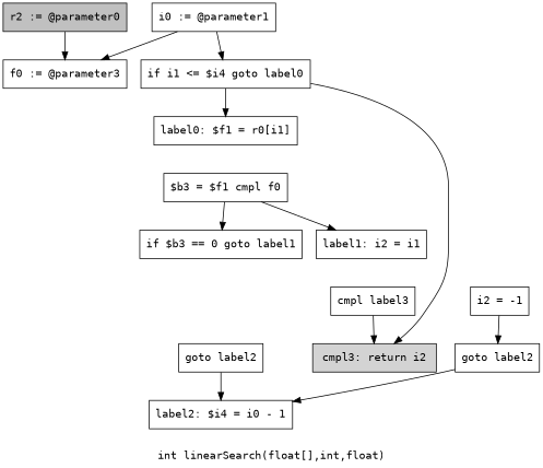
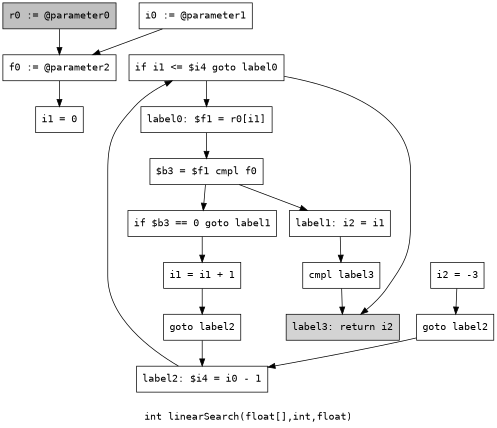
  digraph {
    fontname="DejaVu Sans Mono"
    label="int linearSearch(float[],int,float)"
    node [fontname="DejaVu Sans Mono" shape=box]
    edge [fontname="DejaVu Sans Mono"]
-   n1 [fillcolor=gray label="r2 := @parameter0" style=filled]
-   n2 [label="f0 := @parameter3"]
+   n1 [fillcolor=gray label="r0 := @parameter0" style=filled]
+   n2 [label="f0 := @parameter2"]
    n3 [label="i0 := @parameter1"]
-   n5 [label="i2 = -1"]
+   n4 [label="i1 = 0"]
+   n5 [label="i2 = -3"]
    n6 [label="goto label2"]
    n7 [label="label2: $i4 = i0 - 1"]
    n8 [label="if i1 <= $i4 goto label0"]
    n9 [label="label0: $f1 = r0[i1]"]
-   n10 [fillcolor=lightgray label="cmpl3: return i2" style=filled]
+   n10 [fillcolor=lightgray label="label3: return i2" style=filled]
    n11 [label="$b3 = $f1 cmpl f0"]
    n12 [label="if $b3 == 0 goto label1"]
    n13 [label="label1: i2 = i1"]
+   n14 [label="i1 = i1 + 1"]
    n15 [label="goto label2"]
    n16 [label="cmpl label3"]
    n1 -> n2
+   n2 -> n4
    n3 -> n2
    n5 -> n6
    n6 -> n7
-   n3 -> n8
+   n7 -> n8
    n8 -> n9
    n8 -> n10
+   n9 -> n11
    n11 -> n12
    n11 -> n13
+   n12 -> n14
+   n13 -> n16
+   n14 -> n15
    n15 -> n7
    n16 -> n10
  }
